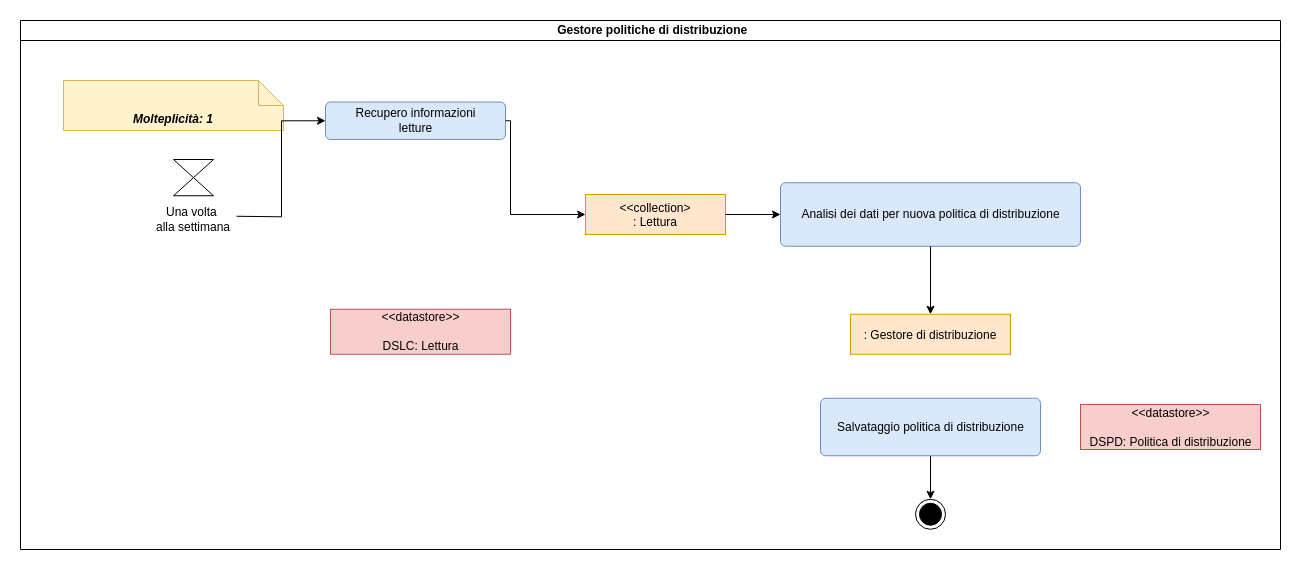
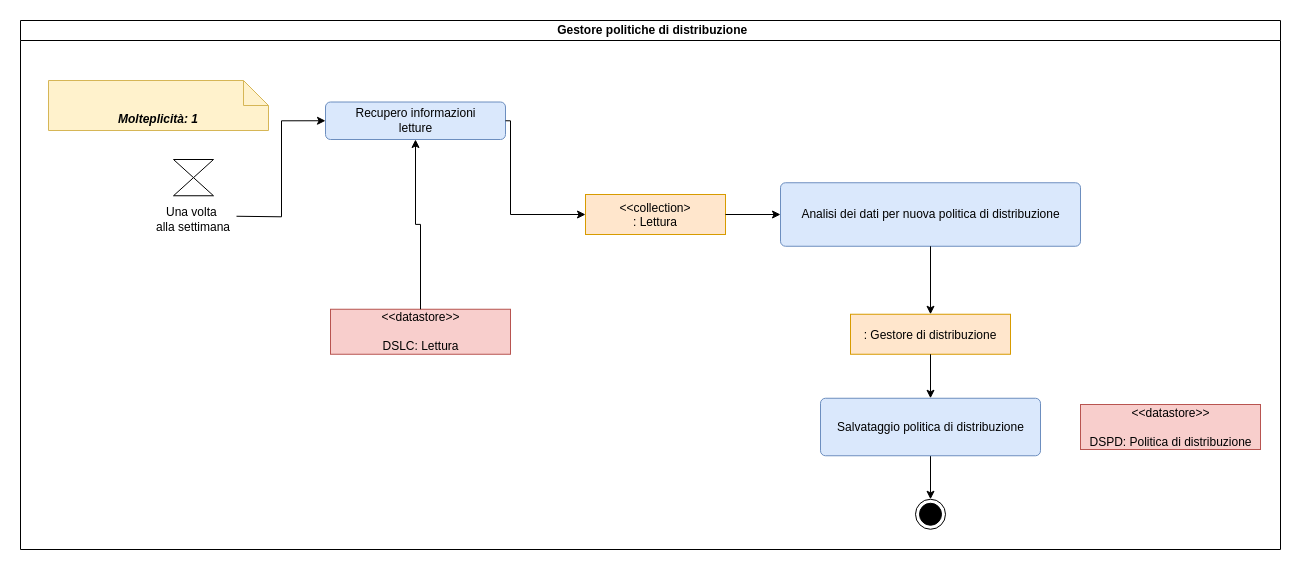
  <mxCell id="0" />
  <mxCell id="1" parent="0" />
  <mxCell id="2" value="&amp;nbsp;Gestore politiche di distribuzione" style="swimlane;html=1;startSize=20;horizontal=1;containerType=tree;glass=0;" parent="1" vertex="1"><mxGeometry x="20" y="20" width="1260" height="529" as="geometry" /></mxCell>
- <mxCell id="3" value="&lt;i&gt;&lt;b&gt;Molteplicità: 1&lt;/b&gt;&lt;/i&gt;" style="shape=note2;boundedLbl=1;whiteSpace=wrap;html=1;size=25;verticalAlign=top;align=center;fillColor=#fff2cc;strokeColor=#d6b656;gradientColor=none;" parent="2" vertex="1"><mxGeometry x="43" y="60" width="220" height="50" as="geometry" /></mxCell>
+ <mxCell id="3" value="&lt;i&gt;&lt;b&gt;Molteplicità: 1&lt;/b&gt;&lt;/i&gt;" style="shape=note2;boundedLbl=1;whiteSpace=wrap;html=1;size=25;verticalAlign=top;align=center;fillColor=#fff2cc;strokeColor=#d6b656;gradientColor=none;" parent="2" vertex="1"><mxGeometry x="28" y="60" width="220" height="50" as="geometry" /></mxCell>
  <mxCell id="4" value="" style="shape=collate;whiteSpace=wrap;html=1;" vertex="1" parent="2"><mxGeometry x="153" y="139" width="40" height="36.25" as="geometry" /></mxCell>
  <mxCell id="5" value="Una volta&amp;nbsp;&lt;br&gt;alla settimana" style="text;html=1;strokeColor=none;fillColor=none;align=center;verticalAlign=middle;whiteSpace=wrap;rounded=0;" vertex="1" parent="2"><mxGeometry x="130" y="184" width="86" height="30" as="geometry" /></mxCell>
  <mxCell id="6" value="&amp;lt;&amp;lt;datastore&amp;gt;&amp;gt;&lt;br&gt;&lt;br&gt;DSLC: Lettura" style="text;html=1;align=center;verticalAlign=middle;dashed=0;fillColor=#f8cecc;strokeColor=#b85450;" vertex="1" parent="2"><mxGeometry x="310" y="288.75" width="180" height="45" as="geometry" /></mxCell>
  <mxCell id="7" style="edgeStyle=orthogonalEdgeStyle;rounded=0;orthogonalLoop=1;jettySize=auto;html=1;entryX=0;entryY=0.5;entryDx=0;entryDy=0;" edge="1" parent="2" target="9"><mxGeometry relative="1" as="geometry"><mxPoint x="216" y="195.75" as="sourcePoint" /><Array as="points" /><mxPoint x="291" y="195.75" as="targetPoint" /></mxGeometry></mxCell>
  <mxCell id="8" value="&lt;&lt;collection&gt;&#10;: Lettura" style="text;align=center;verticalAlign=middle;dashed=0;fillColor=#ffe6cc;strokeColor=#d79b00;" vertex="1" parent="2"><mxGeometry x="565" y="174" width="140" height="40" as="geometry" /></mxCell>
  <mxCell id="9" value="Recupero informazioni &lt;br&gt;letture" style="html=1;align=center;verticalAlign=middle;rounded=1;absoluteArcSize=1;arcSize=10;dashed=0;fillColor=#dae8fc;strokeColor=#6c8ebf;" vertex="1" parent="2"><mxGeometry x="305" y="81.5" width="180" height="37.5" as="geometry" /></mxCell>
+ <mxCell id="10" style="edgeStyle=orthogonalEdgeStyle;rounded=0;orthogonalLoop=1;jettySize=auto;html=1;entryX=0.5;entryY=1;entryDx=0;entryDy=0;" edge="1" parent="2" source="6" target="9"><mxGeometry relative="1" as="geometry"><mxPoint x="400" y="208.75" as="targetPoint" /><Array as="points" /></mxGeometry></mxCell>
  <mxCell id="11" style="edgeStyle=orthogonalEdgeStyle;rounded=0;orthogonalLoop=1;jettySize=auto;html=1;entryX=0;entryY=0.5;entryDx=0;entryDy=0;exitX=1;exitY=0.5;exitDx=0;exitDy=0;" edge="1" parent="2" source="9" target="8"><mxGeometry relative="1" as="geometry"><mxPoint x="566" y="162.125" as="sourcePoint" /><Array as="points"><mxPoint x="490" y="193.75" /></Array></mxGeometry></mxCell>
  <mxCell id="12" value="Analisi dei dati per nuova politica di distribuzione" style="html=1;align=center;verticalAlign=middle;rounded=1;absoluteArcSize=1;arcSize=10;dashed=0;fillColor=#dae8fc;strokeColor=#6c8ebf;" vertex="1" parent="2"><mxGeometry x="760" y="162.25" width="300" height="63.5" as="geometry" /></mxCell>
  <mxCell id="13" style="edgeStyle=orthogonalEdgeStyle;rounded=0;orthogonalLoop=1;jettySize=auto;html=1;entryX=0;entryY=0.5;entryDx=0;entryDy=0;" edge="1" parent="2" source="8" target="12"><mxGeometry relative="1" as="geometry"><mxPoint x="790" y="193.75" as="targetPoint" /></mxGeometry></mxCell>
  <mxCell id="14" value="" style="ellipse;html=1;shape=endState;fillColor=strokeColor;" vertex="1" parent="2"><mxGeometry x="895" y="478.75" width="30" height="30" as="geometry" /></mxCell>
  <mxCell id="15" value=": Gestore di distribuzione" style="text;align=center;verticalAlign=middle;dashed=0;fillColor=#ffe6cc;strokeColor=#d79b00;" vertex="1" parent="2"><mxGeometry x="830" y="293.75" width="160" height="40" as="geometry" /></mxCell>
  <mxCell id="16" style="edgeStyle=orthogonalEdgeStyle;rounded=0;orthogonalLoop=1;jettySize=auto;html=1;entryX=0.5;entryY=0;entryDx=0;entryDy=0;" edge="1" parent="2" source="12" target="15"><mxGeometry relative="1" as="geometry"><mxPoint x="910" y="293.75" as="targetPoint" /></mxGeometry></mxCell>
  <mxCell id="17" style="edgeStyle=orthogonalEdgeStyle;rounded=0;orthogonalLoop=1;jettySize=auto;html=1;exitX=0.5;exitY=1;exitDx=0;exitDy=0;entryX=0.5;entryY=0;entryDx=0;entryDy=0;" edge="1" parent="2" source="18" target="14"><mxGeometry relative="1" as="geometry" /></mxCell>
  <mxCell id="18" value="Salvataggio politica di distribuzione" style="html=1;align=center;verticalAlign=middle;rounded=1;absoluteArcSize=1;arcSize=10;dashed=0;fillColor=#dae8fc;strokeColor=#6c8ebf;" vertex="1" parent="2"><mxGeometry x="800" y="377.75" width="220" height="57.5" as="geometry" /></mxCell>
+ <mxCell id="19" style="edgeStyle=orthogonalEdgeStyle;rounded=0;orthogonalLoop=1;jettySize=auto;html=1;entryX=0.5;entryY=0;entryDx=0;entryDy=0;" edge="1" parent="2" source="15" target="18"><mxGeometry relative="1" as="geometry" /></mxCell>
  <mxCell id="20" value="&amp;lt;&amp;lt;datastore&amp;gt;&amp;gt;&lt;br&gt;&lt;br&gt;DSPD: Politica di distribuzione" style="text;html=1;align=center;verticalAlign=middle;dashed=0;fillColor=#f8cecc;strokeColor=#b85450;" vertex="1" parent="2"><mxGeometry x="1060" y="384" width="180" height="45" as="geometry" /></mxCell>
